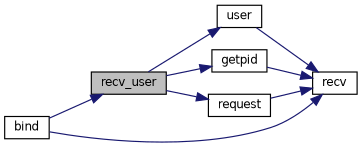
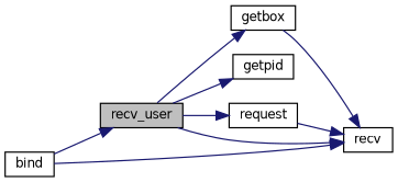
  digraph {
    rankdir=LR
    node [color=black fillcolor=white fontname=Helvetica fontsize=10 shape=record style=filled]
    edge [color=midnightblue fontname=Helvetica fontsize=10 labelfontname=Helvetica labelfontsize=10 style=solid]
    n1 [fillcolor=grey75 fontcolor=black height=0.2 label=recv_user width=0.4]
-   n2 [height=0.2 label=user width=0.4]
+   n2 [height=0.2 label=getbox width=0.4]
    n3 [height=0.2 label=getpid width=0.4]
    n4 [height=0.2 label=request width=0.4]
    n5 [height=0.2 label=bind width=0.4]
    n6 [height=0.2 label=recv width=0.4]
    n1 -> n2
    n1 -> n3
    n1 -> n4
    n2 -> n6
-   n3 -> n6
+   n1 -> n6
    n4 -> n6
    n5 -> n1
    n5 -> n6
  }
